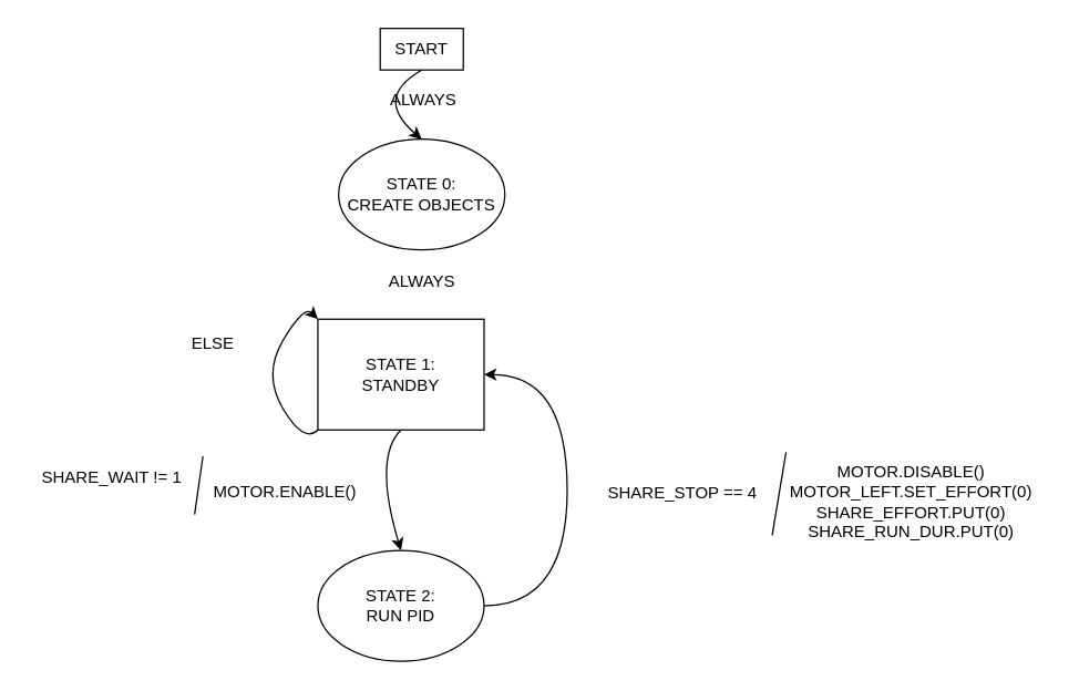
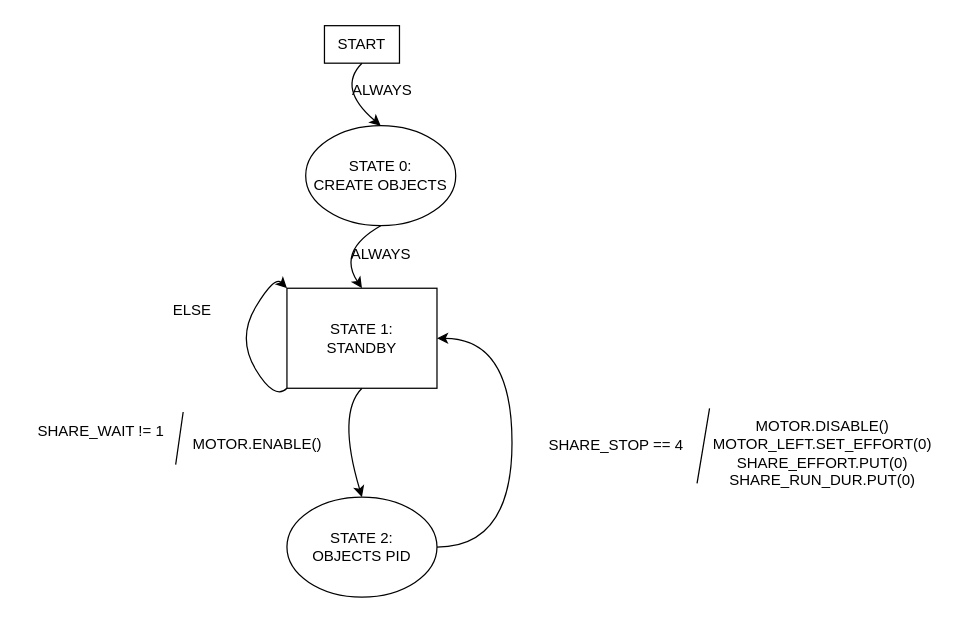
  <mxCell id="0" />
  <mxCell id="1" parent="0" />
  <mxCell id="2" value="&lt;div&gt;STATE 0:&lt;/div&gt;&lt;div&gt;CREATE OBJECTS&lt;br&gt;&lt;/div&gt;" style="ellipse;whiteSpace=wrap;html=1;" parent="1" vertex="1"><mxGeometry x="244" y="100" width="120" height="80" as="geometry" /></mxCell>
- <mxCell id="3" value="START" style="rounded=0;whiteSpace=wrap;html=1;" parent="1" vertex="1"><mxGeometry x="274" y="20" width="60" height="30" as="geometry" /></mxCell>
+ <mxCell id="3" value="START" style="rounded=0;whiteSpace=wrap;html=1;" parent="1" vertex="1"><mxGeometry x="259" y="20" width="60" height="30" as="geometry" /></mxCell>
  <mxCell id="4" value="&lt;div&gt;STATE 1:&lt;/div&gt;&lt;div&gt;STANDBY&lt;br&gt;&lt;/div&gt;" style="whiteSpace=wrap;html=1;rounded=0;" parent="1" vertex="1"><mxGeometry x="229" y="230" width="120" height="80" as="geometry" /></mxCell>
  <mxCell id="5" style="edgeStyle=orthogonalEdgeStyle;rounded=0;orthogonalLoop=1;jettySize=auto;html=1;exitX=1;exitY=0.5;exitDx=0;exitDy=0;entryX=1;entryY=0.5;entryDx=0;entryDy=0;curved=1;" parent="1" source="6" target="4" edge="1"><mxGeometry relative="1" as="geometry"><Array as="points"><mxPoint x="409" y="437" /><mxPoint x="409" y="270" /></Array></mxGeometry></mxCell>
- <mxCell id="6" value="STATE 2: &lt;br&gt;RUN PID" style="ellipse;whiteSpace=wrap;html=1;" parent="1" vertex="1"><mxGeometry x="229" y="397" width="120" height="80" as="geometry" /></mxCell>
+ <mxCell id="6" value="STATE 2: &lt;br&gt;OBJECTS PID" style="ellipse;whiteSpace=wrap;html=1;" parent="1" vertex="1"><mxGeometry x="229" y="397" width="120" height="80" as="geometry" /></mxCell>
  <mxCell id="7" value="ALWAYS" style="text;html=1;align=center;verticalAlign=middle;resizable=0;points=[];autosize=1;strokeColor=none;fillColor=none;" parent="1" vertex="1"><mxGeometry x="269" y="188" width="70" height="30" as="geometry" /></mxCell>
  <mxCell id="8" value="SHARE_WAIT != 1" style="text;html=1;align=center;verticalAlign=middle;resizable=0;points=[];autosize=1;strokeColor=none;fillColor=none;" parent="1" vertex="1"><mxGeometry x="20" y="330" width="120" height="30" as="geometry" /></mxCell>
  <mxCell id="9" value="" style="curved=1;endArrow=classic;html=1;rounded=0;entryX=0.5;entryY=0;entryDx=0;entryDy=0;exitX=0.5;exitY=1;exitDx=0;exitDy=0;" parent="1" source="3" target="2" edge="1"><mxGeometry width="50" height="50" relative="1" as="geometry"><mxPoint x="219" y="120" as="sourcePoint" /><mxPoint x="269" y="70" as="targetPoint" /><Array as="points"><mxPoint x="269" y="70" /></Array></mxGeometry></mxCell>
+ <mxCell id="10" value="" style="curved=1;endArrow=classic;html=1;rounded=0;entryX=0.5;entryY=0;entryDx=0;entryDy=0;exitX=0.5;exitY=1;exitDx=0;exitDy=0;" parent="1" source="2" target="4" edge="1"><mxGeometry width="50" height="50" relative="1" as="geometry"><mxPoint x="269" y="168" as="sourcePoint" /><mxPoint x="269" y="218" as="targetPoint" /><Array as="points"><mxPoint x="269" y="200" /></Array></mxGeometry></mxCell>
  <mxCell id="11" value="ALWAYS" style="text;html=1;align=center;verticalAlign=middle;resizable=0;points=[];autosize=1;strokeColor=none;fillColor=none;" parent="1" vertex="1"><mxGeometry x="270" y="57" width="70" height="30" as="geometry" /></mxCell>
  <mxCell id="12" value="" style="curved=1;endArrow=classic;html=1;rounded=0;entryX=0.5;entryY=0;entryDx=0;entryDy=0;exitX=0.5;exitY=1;exitDx=0;exitDy=0;" parent="1" source="4" target="6" edge="1"><mxGeometry width="50" height="50" relative="1" as="geometry"><mxPoint x="279" y="295" as="sourcePoint" /><mxPoint x="279" y="345" as="targetPoint" /><Array as="points"><mxPoint x="269" y="330" /></Array></mxGeometry></mxCell>
  <mxCell id="13" value="SHARE_STOP == 4" style="text;html=1;align=center;verticalAlign=middle;resizable=0;points=[];autosize=1;strokeColor=none;fillColor=none;" parent="1" vertex="1"><mxGeometry x="427" y="341" width="130" height="30" as="geometry" /></mxCell>
  <mxCell id="14" value="" style="curved=1;endArrow=classic;html=1;rounded=0;exitX=0;exitY=1;exitDx=0;exitDy=0;entryX=0;entryY=0;entryDx=0;entryDy=0;" parent="1" source="4" target="4" edge="1"><mxGeometry width="50" height="50" relative="1" as="geometry"><mxPoint x="219" y="300" as="sourcePoint" /><mxPoint x="269" y="250" as="targetPoint" /><Array as="points"><mxPoint x="219" y="320" /><mxPoint x="189" y="270" /><mxPoint x="219" y="220" /></Array></mxGeometry></mxCell>
  <mxCell id="15" value="ELSE" style="text;html=1;align=center;verticalAlign=middle;resizable=0;points=[];autosize=1;strokeColor=none;fillColor=none;" parent="1" vertex="1"><mxGeometry x="128" y="233" width="50" height="30" as="geometry" /></mxCell>
  <mxCell id="16" value="MOTOR.DISABLE()&lt;br&gt;&lt;div&gt;MOTOR_LEFT.SET_EFFORT(0)&lt;br&gt;&lt;/div&gt;&lt;div&gt;SHARE_EFFORT.PUT(0)&lt;/div&gt;&lt;div&gt;&lt;div&gt;SHARE_RUN_DUR.PUT(0)&lt;br&gt;&lt;/div&gt;&lt;/div&gt;" style="text;html=1;align=center;verticalAlign=middle;resizable=0;points=[];autosize=1;strokeColor=none;fillColor=none;" parent="1" vertex="1"><mxGeometry x="557" y="327" width="200" height="70" as="geometry" /></mxCell>
  <mxCell id="17" value="" style="endArrow=none;html=1;rounded=0;" parent="1" edge="1"><mxGeometry width="50" height="50" relative="1" as="geometry"><mxPoint x="557" y="386" as="sourcePoint" /><mxPoint x="567" y="326" as="targetPoint" /></mxGeometry></mxCell>
  <mxCell id="18" value="&lt;div&gt;MOTOR.ENABLE()&lt;/div&gt;" style="text;html=1;align=center;verticalAlign=middle;resizable=0;points=[];autosize=1;strokeColor=none;fillColor=none;" parent="1" vertex="1"><mxGeometry x="140" y="340" width="130" height="30" as="geometry" /></mxCell>
  <mxCell id="19" value="" style="endArrow=none;html=1;rounded=0;" parent="1" edge="1"><mxGeometry width="50" height="50" relative="1" as="geometry"><mxPoint x="140" y="371" as="sourcePoint" /><mxPoint x="146" y="329" as="targetPoint" /></mxGeometry></mxCell>
